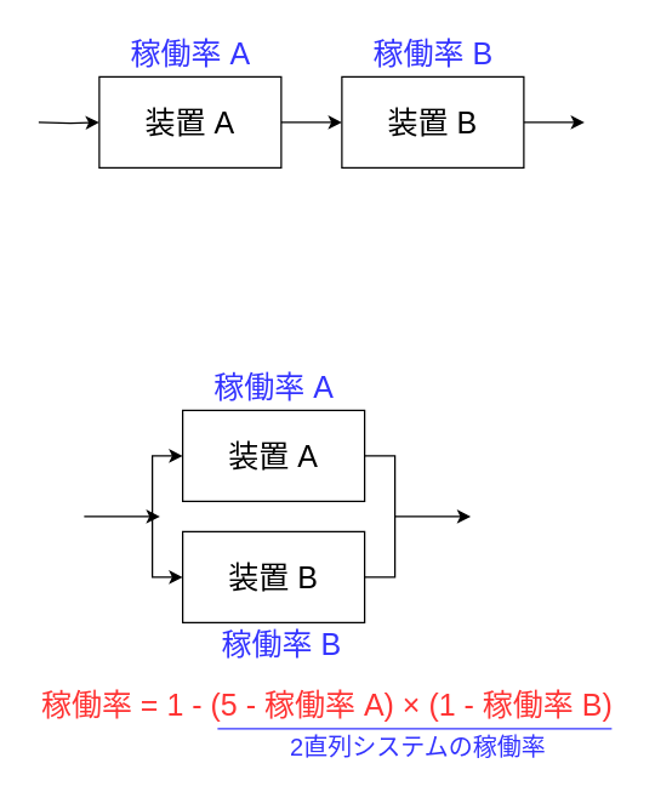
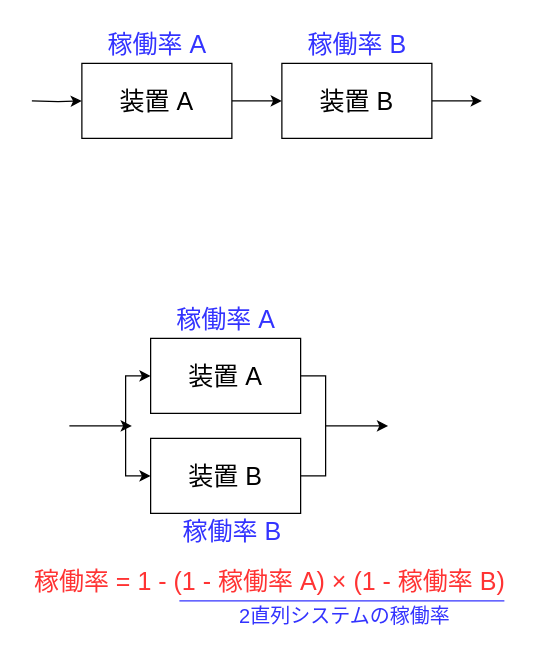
  <mxCell id="0" />
  <mxCell id="1" parent="0" />
  <mxCell id="2" style="edgeStyle=orthogonalEdgeStyle;rounded=0;orthogonalLoop=1;jettySize=auto;html=1;entryX=0;entryY=0.5;entryDx=0;entryDy=0;" edge="1" parent="1" source="4" target="7"><mxGeometry relative="1" as="geometry" /></mxCell>
  <mxCell id="3" style="edgeStyle=orthogonalEdgeStyle;rounded=0;orthogonalLoop=1;jettySize=auto;html=1;" edge="1" parent="1" target="4"><mxGeometry relative="1" as="geometry"><mxPoint x="25" y="80" as="sourcePoint" /></mxGeometry></mxCell>
  <mxCell id="4" value="&lt;font style=&quot;font-size: 20px&quot;&gt;装置 A&lt;/font&gt;" style="rounded=0;whiteSpace=wrap;html=1;" vertex="1" parent="1"><mxGeometry x="65" y="50" width="120" height="60" as="geometry" /></mxCell>
  <mxCell id="5" value="&lt;font style=&quot;font-size: 20px&quot; color=&quot;#3333ff&quot;&gt;稼働率 A&lt;/font&gt;" style="text;html=1;resizable=0;points=[];autosize=1;align=center;verticalAlign=top;spacingTop=-4;" vertex="1" parent="1"><mxGeometry x="80" y="20" width="90" height="20" as="geometry" /></mxCell>
  <mxCell id="6" style="edgeStyle=orthogonalEdgeStyle;rounded=0;orthogonalLoop=1;jettySize=auto;html=1;" edge="1" parent="1" source="7"><mxGeometry relative="1" as="geometry"><mxPoint x="385" y="80" as="targetPoint" /></mxGeometry></mxCell>
  <mxCell id="7" value="&lt;font style=&quot;font-size: 20px&quot;&gt;装置 B&lt;/font&gt;" style="rounded=0;whiteSpace=wrap;html=1;" vertex="1" parent="1"><mxGeometry x="225" y="50" width="120" height="60" as="geometry" /></mxCell>
  <mxCell id="8" value="&lt;font style=&quot;font-size: 20px&quot; color=&quot;#3333ff&quot;&gt;稼働率 B&lt;/font&gt;" style="text;html=1;resizable=0;points=[];autosize=1;align=center;verticalAlign=top;spacingTop=-4;" vertex="1" parent="1"><mxGeometry x="240" y="20" width="90" height="20" as="geometry" /></mxCell>
  <mxCell id="9" style="edgeStyle=orthogonalEdgeStyle;rounded=0;orthogonalLoop=1;jettySize=auto;html=1;entryX=0;entryY=0.5;entryDx=0;entryDy=0;fontSize=20;fontColor=#000000;exitX=0;exitY=0.5;exitDx=0;exitDy=0;startArrow=classic;startFill=1;" edge="1" parent="1" source="10" target="13"><mxGeometry relative="1" as="geometry" /></mxCell>
  <mxCell id="10" value="&lt;font style=&quot;font-size: 20px&quot;&gt;装置 A&lt;/font&gt;" style="rounded=0;whiteSpace=wrap;html=1;" vertex="1" parent="1"><mxGeometry x="120" y="270" width="120" height="60" as="geometry" /></mxCell>
  <mxCell id="11" value="&lt;font style=&quot;font-size: 20px&quot; color=&quot;#3333ff&quot;&gt;稼働率 A&lt;/font&gt;" style="text;html=1;resizable=0;points=[];autosize=1;align=center;verticalAlign=top;spacingTop=-4;" vertex="1" parent="1"><mxGeometry x="135" y="240" width="90" height="20" as="geometry" /></mxCell>
  <mxCell id="12" style="edgeStyle=orthogonalEdgeStyle;rounded=0;orthogonalLoop=1;jettySize=auto;html=1;entryX=1;entryY=0.5;entryDx=0;entryDy=0;startArrow=none;startFill=0;fontSize=20;fontColor=#000000;exitX=1;exitY=0.5;exitDx=0;exitDy=0;endArrow=none;endFill=0;" edge="1" parent="1" source="13" target="10"><mxGeometry relative="1" as="geometry" /></mxCell>
  <mxCell id="13" value="&lt;font style=&quot;font-size: 20px&quot;&gt;装置 B&lt;/font&gt;" style="rounded=0;whiteSpace=wrap;html=1;" vertex="1" parent="1"><mxGeometry x="120" y="350" width="120" height="60" as="geometry" /></mxCell>
  <mxCell id="14" value="&lt;font style=&quot;font-size: 20px&quot; color=&quot;#3333ff&quot;&gt;稼働率 B&lt;/font&gt;" style="text;html=1;resizable=0;points=[];autosize=1;align=center;verticalAlign=top;spacingTop=-4;" vertex="1" parent="1"><mxGeometry x="140" y="410" width="90" height="20" as="geometry" /></mxCell>
- <mxCell id="15" value="&lt;font style=&quot;font-size: 20px&quot;&gt;稼働率 = 1 - (5 - 稼働率 A) × (1 - 稼働率 B)&lt;/font&gt;" style="text;html=1;resizable=0;points=[];autosize=1;align=center;verticalAlign=top;spacingTop=-4;fontColor=#FF3333;" vertex="1" parent="1"><mxGeometry x="20" y="450" width="390" height="20" as="geometry" /></mxCell>
+ <mxCell id="15" value="&lt;font style=&quot;font-size: 20px&quot;&gt;稼働率 = 1 - (1 - 稼働率 A) × (1 - 稼働率 B)&lt;/font&gt;" style="text;html=1;resizable=0;points=[];autosize=1;align=center;verticalAlign=top;spacingTop=-4;fontColor=#FF3333;" vertex="1" parent="1"><mxGeometry x="20" y="450" width="390" height="20" as="geometry" /></mxCell>
  <mxCell id="16" value="" style="endArrow=classic;html=1;fontSize=20;fontColor=#000000;" edge="1" parent="1"><mxGeometry width="50" height="50" relative="1" as="geometry"><mxPoint x="55" y="340" as="sourcePoint" /><mxPoint x="105" y="340" as="targetPoint" /></mxGeometry></mxCell>
  <mxCell id="17" value="" style="endArrow=classic;html=1;fontSize=20;fontColor=#000000;" edge="1" parent="1"><mxGeometry width="50" height="50" relative="1" as="geometry"><mxPoint x="260" y="340" as="sourcePoint" /><mxPoint x="310" y="340" as="targetPoint" /></mxGeometry></mxCell>
  <mxCell id="18" value="" style="endArrow=none;html=1;fontSize=20;fontColor=#000000;strokeColor=#3333FF;" edge="1" parent="1"><mxGeometry width="50" height="50" relative="1" as="geometry"><mxPoint x="143" y="480" as="sourcePoint" /><mxPoint x="403" y="480" as="targetPoint" /></mxGeometry></mxCell>
  <mxCell id="19" value="&lt;font style=&quot;font-size: 16px;&quot; color=&quot;#3333ff&quot;&gt;2直列システムの稼働率&lt;/font&gt;" style="text;html=1;resizable=0;points=[];autosize=1;align=center;verticalAlign=top;spacingTop=-4;fontSize=16;" vertex="1" parent="1"><mxGeometry x="170" y="480" width="210" height="20" as="geometry" /></mxCell>
